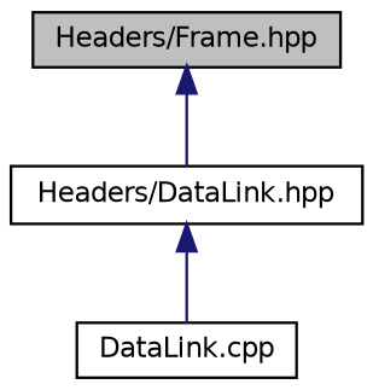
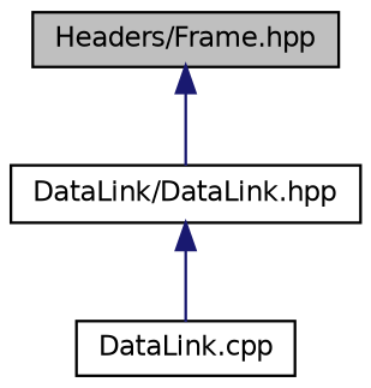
  digraph {
    node [color=black fillcolor=white fontname=Helvetica fontsize=10 shape=record style=filled]
    edge [color=midnightblue dir=back fontname=Helvetica fontsize=10 labelfontname=Helvetica labelfontsize=10 style=solid]
    n1 [fillcolor=grey75 fontcolor=black height=0.2 label="Headers/Frame.hpp" width=0.4]
-   n2 [height=0.2 label="Headers/DataLink.hpp" width=0.4]
+   n2 [height=0.2 label="DataLink/DataLink.hpp" width=0.4]
    n3 [height=0.2 label="DataLink.cpp" width=0.4]
    n1 -> n2
    n2 -> n3
  }
